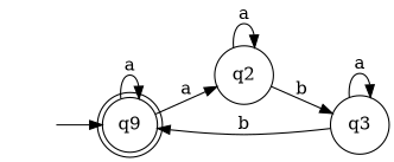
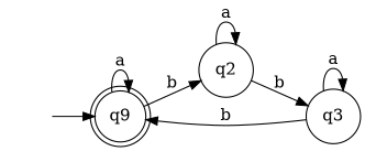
  digraph {
    rankdir=LR
    node [margin=0.1 shape=circle]
    n1 [label=q9 margin=0 shape=doublecircle]
    q2
    q3
    " " [color=white width=0]
    n1 -> n1 [label=a]
-   n1 -> q2 [label=a]
+   n1 -> q2 [label=b]
    q2 -> q2 [label=a]
    q2 -> q3 [label=b]
    q3 -> n1 [label=b]
    q3 -> q3 [label=a]
    " " -> n1
  }
